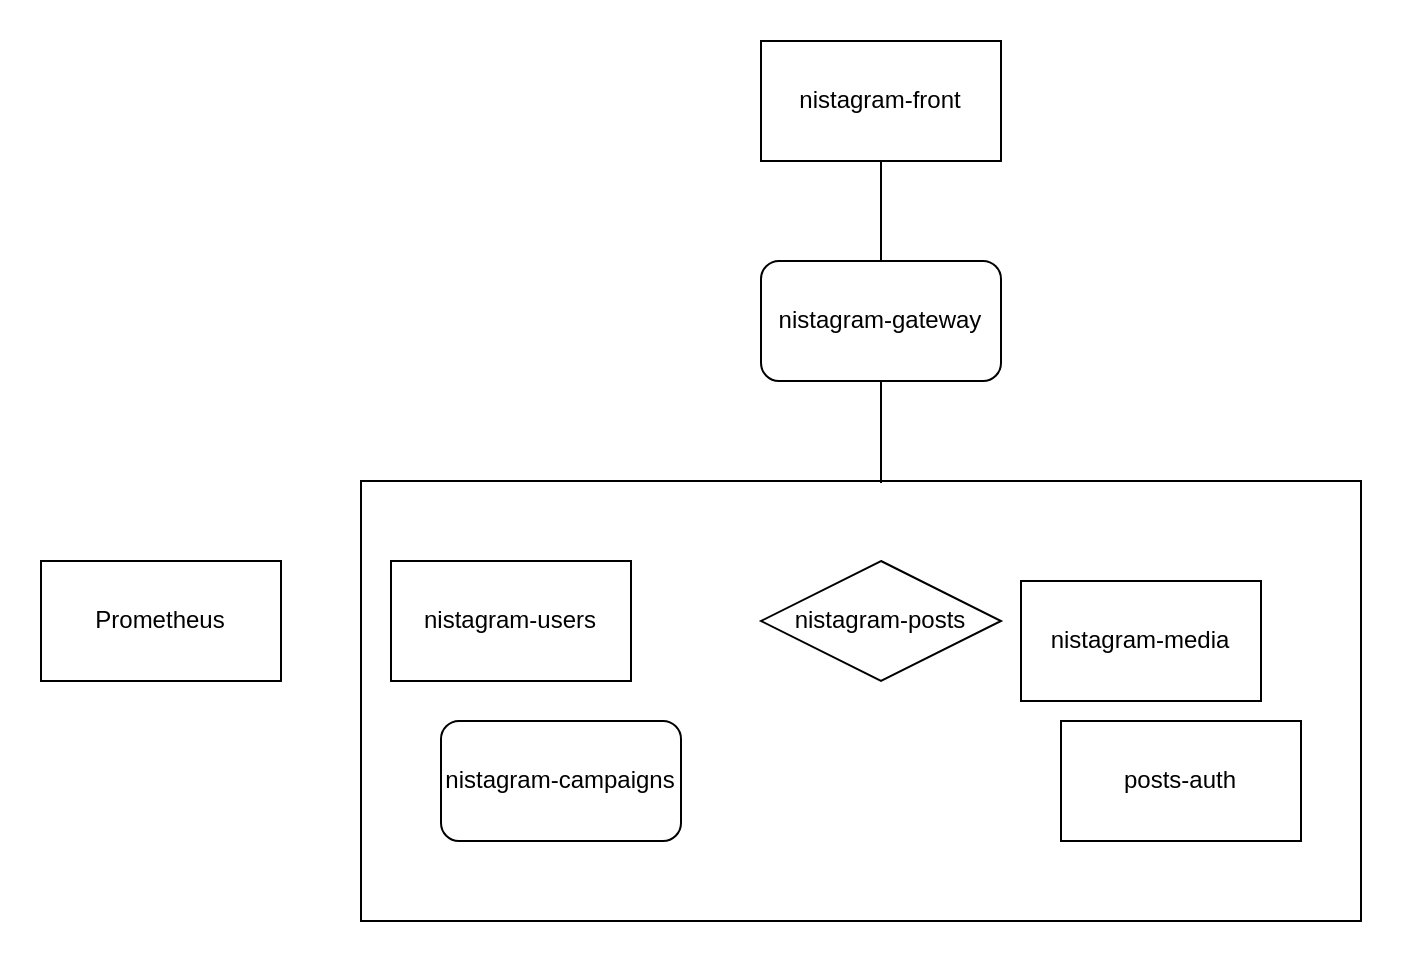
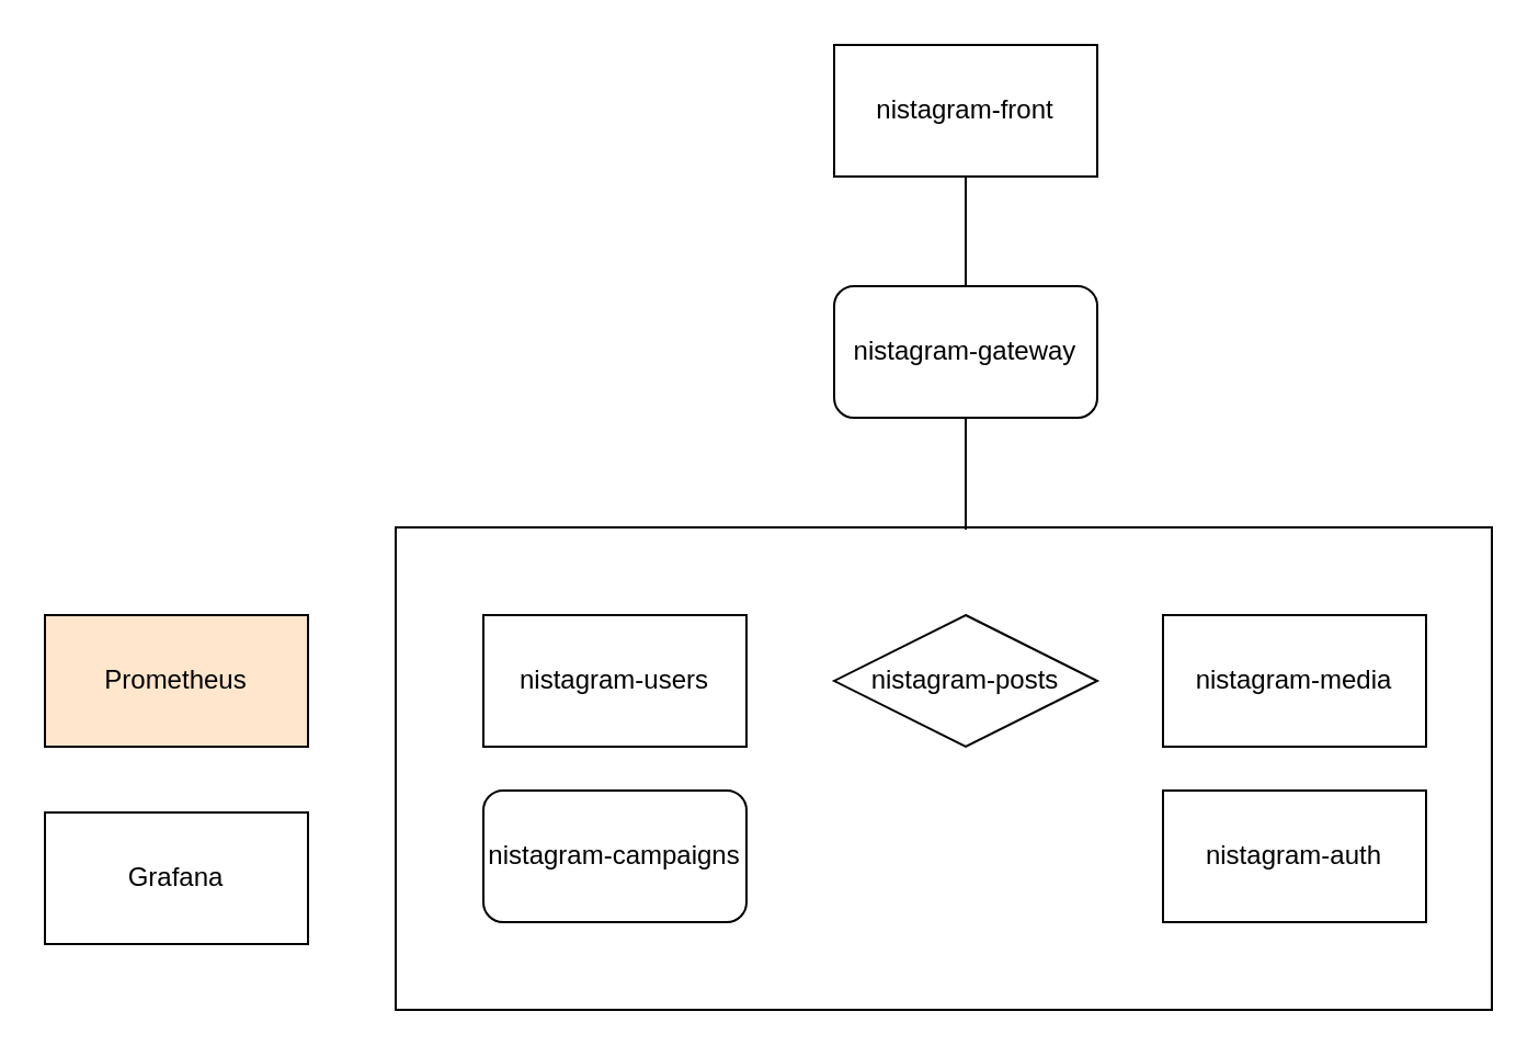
  <mxCell id="0" />
  <mxCell id="1" parent="0" />
  <mxCell id="2" value="" style="rounded=0;whiteSpace=wrap;html=1;" parent="1" vertex="1"><mxGeometry x="180" y="240" width="500" height="220" as="geometry" /></mxCell>
  <mxCell id="3" value="nistagram-front" style="rounded=0;whiteSpace=wrap;html=1;" parent="1" vertex="1"><mxGeometry x="380" y="20" width="120" height="60" as="geometry" /></mxCell>
  <mxCell id="4" value="nistagram-gateway" style="rounded=1;whiteSpace=wrap;html=1;" parent="1" vertex="1"><mxGeometry x="380" y="130" width="120" height="60" as="geometry" /></mxCell>
- <mxCell id="5" value="nistagram-users" style="rounded=0;whiteSpace=wrap;html=1;" parent="1" vertex="1"><mxGeometry x="195" y="280" width="120" height="60" as="geometry" /></mxCell>
+ <mxCell id="5" value="nistagram-users" style="rounded=0;whiteSpace=wrap;html=1;" parent="1" vertex="1"><mxGeometry x="220" y="280" width="120" height="60" as="geometry" /></mxCell>
  <mxCell id="6" value="nistagram-posts" style="rhombus;whiteSpace=wrap;html=1;" parent="1" vertex="1"><mxGeometry x="380" y="280" width="120" height="60" as="geometry" /></mxCell>
- <mxCell id="7" value="nistagram-media" style="rounded=0;whiteSpace=wrap;html=1;" parent="1" vertex="1"><mxGeometry x="510" y="290" width="120" height="60" as="geometry" /></mxCell>
+ <mxCell id="7" value="nistagram-media" style="rounded=0;whiteSpace=wrap;html=1;" parent="1" vertex="1"><mxGeometry x="530" y="280" width="120" height="60" as="geometry" /></mxCell>
  <mxCell id="8" value="nistagram-campaigns" style="whiteSpace=wrap;html=1;rounded=1;" parent="1" vertex="1"><mxGeometry x="220" y="360" width="120" height="60" as="geometry" /></mxCell>
- <mxCell id="9" value="Prometheus" style="rounded=0;whiteSpace=wrap;html=1;" parent="1" vertex="1"><mxGeometry x="20" y="280" width="120" height="60" as="geometry" /></mxCell>
+ <mxCell id="9" value="Prometheus" style="rounded=0;whiteSpace=wrap;html=1;fillColor=#ffe6cc;" parent="1" vertex="1"><mxGeometry x="20" y="280" width="120" height="60" as="geometry" /></mxCell>
+ <mxCell id="10" value="Grafana" style="rounded=0;whiteSpace=wrap;html=1;" parent="1" vertex="1"><mxGeometry x="20" y="370" width="120" height="60" as="geometry" /></mxCell>
  <mxCell id="11" value="" style="endArrow=none;html=1;strokeColor=#000000;entryX=0.5;entryY=1;entryDx=0;entryDy=0;" parent="1" target="4" edge="1"><mxGeometry width="50" height="50" relative="1" as="geometry"><mxPoint x="440" y="241" as="sourcePoint" /><mxPoint x="540" y="210" as="targetPoint" /></mxGeometry></mxCell>
  <mxCell id="12" value="" style="endArrow=none;html=1;strokeColor=#000000;entryX=0.5;entryY=1;entryDx=0;entryDy=0;" parent="1" target="3" edge="1"><mxGeometry width="50" height="50" relative="1" as="geometry"><mxPoint x="440" y="130" as="sourcePoint" /><mxPoint x="490" y="80" as="targetPoint" /></mxGeometry></mxCell>
- <mxCell id="13" value="posts-auth" style="rounded=0;whiteSpace=wrap;html=1;" parent="1" vertex="1"><mxGeometry x="530" y="360" width="120" height="60" as="geometry" /></mxCell>
+ <mxCell id="13" value="nistagram-auth" style="rounded=0;whiteSpace=wrap;html=1;" parent="1" vertex="1"><mxGeometry x="530" y="360" width="120" height="60" as="geometry" /></mxCell>
